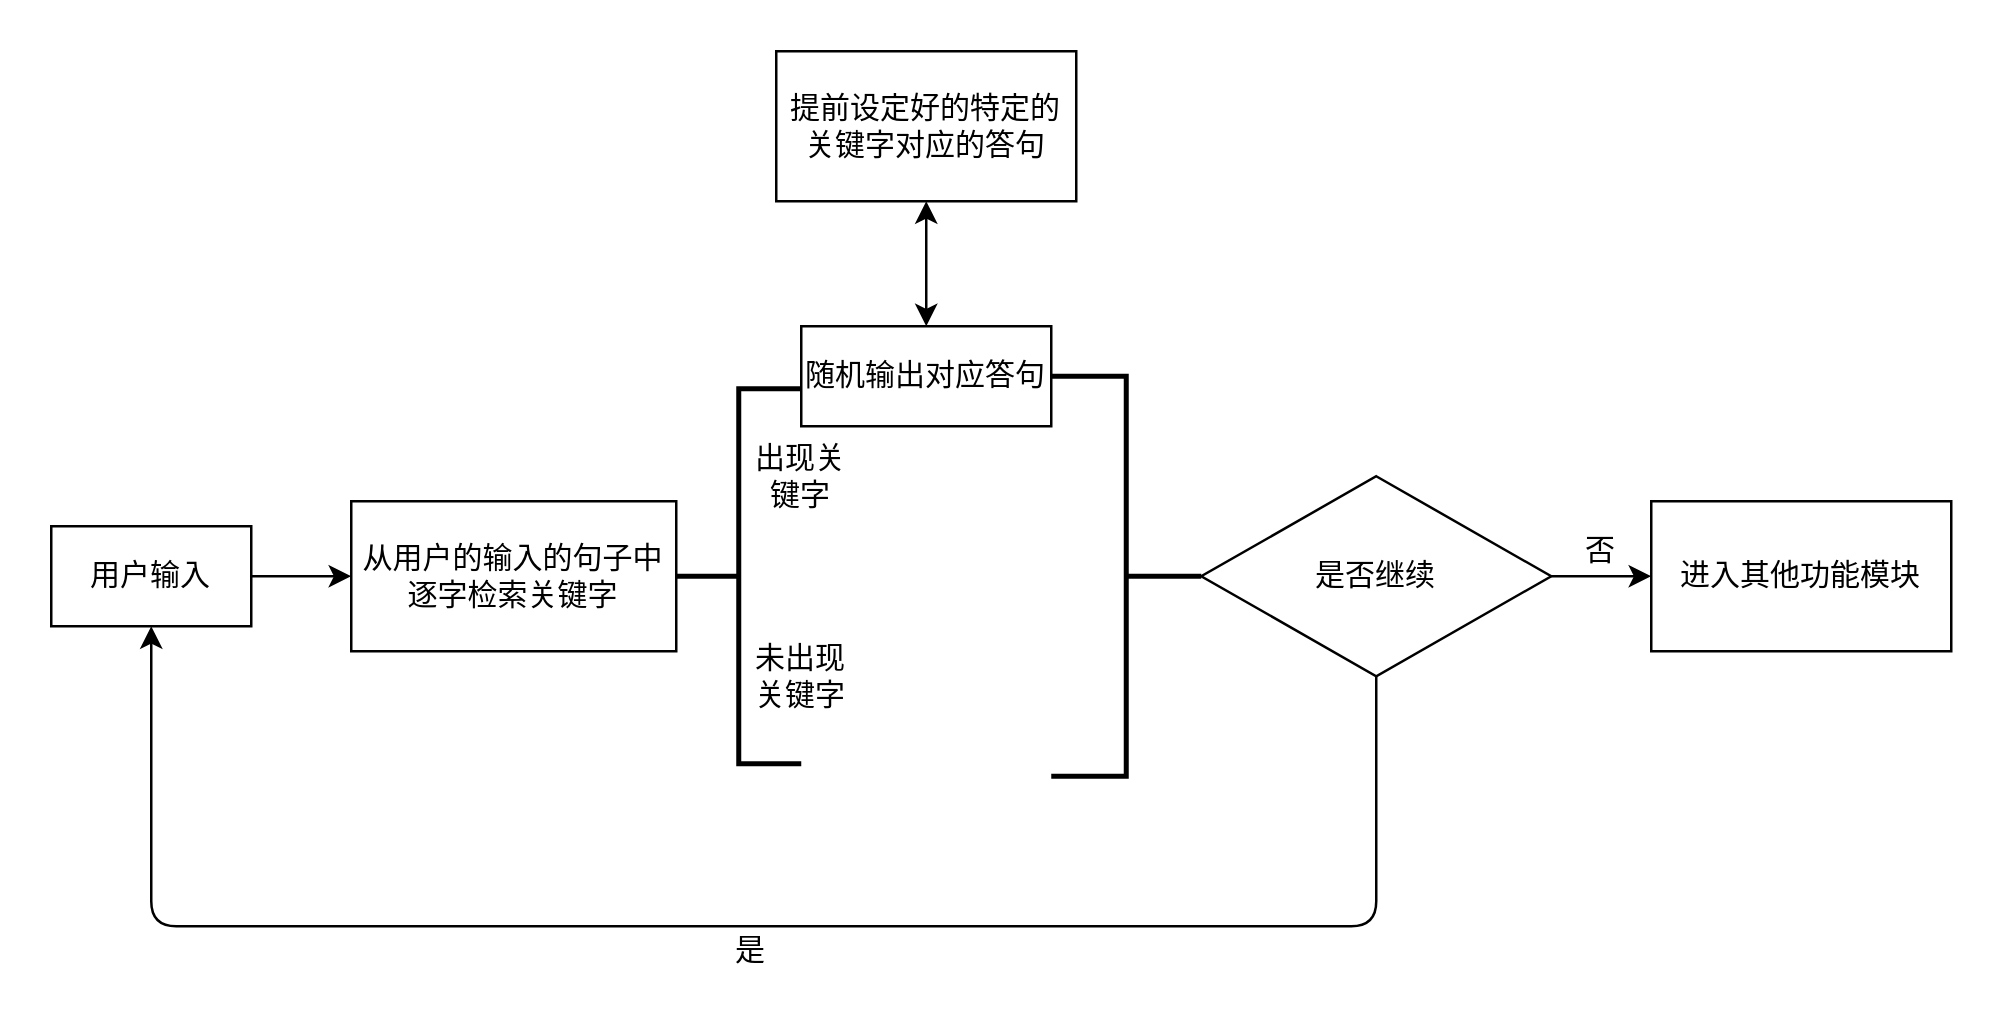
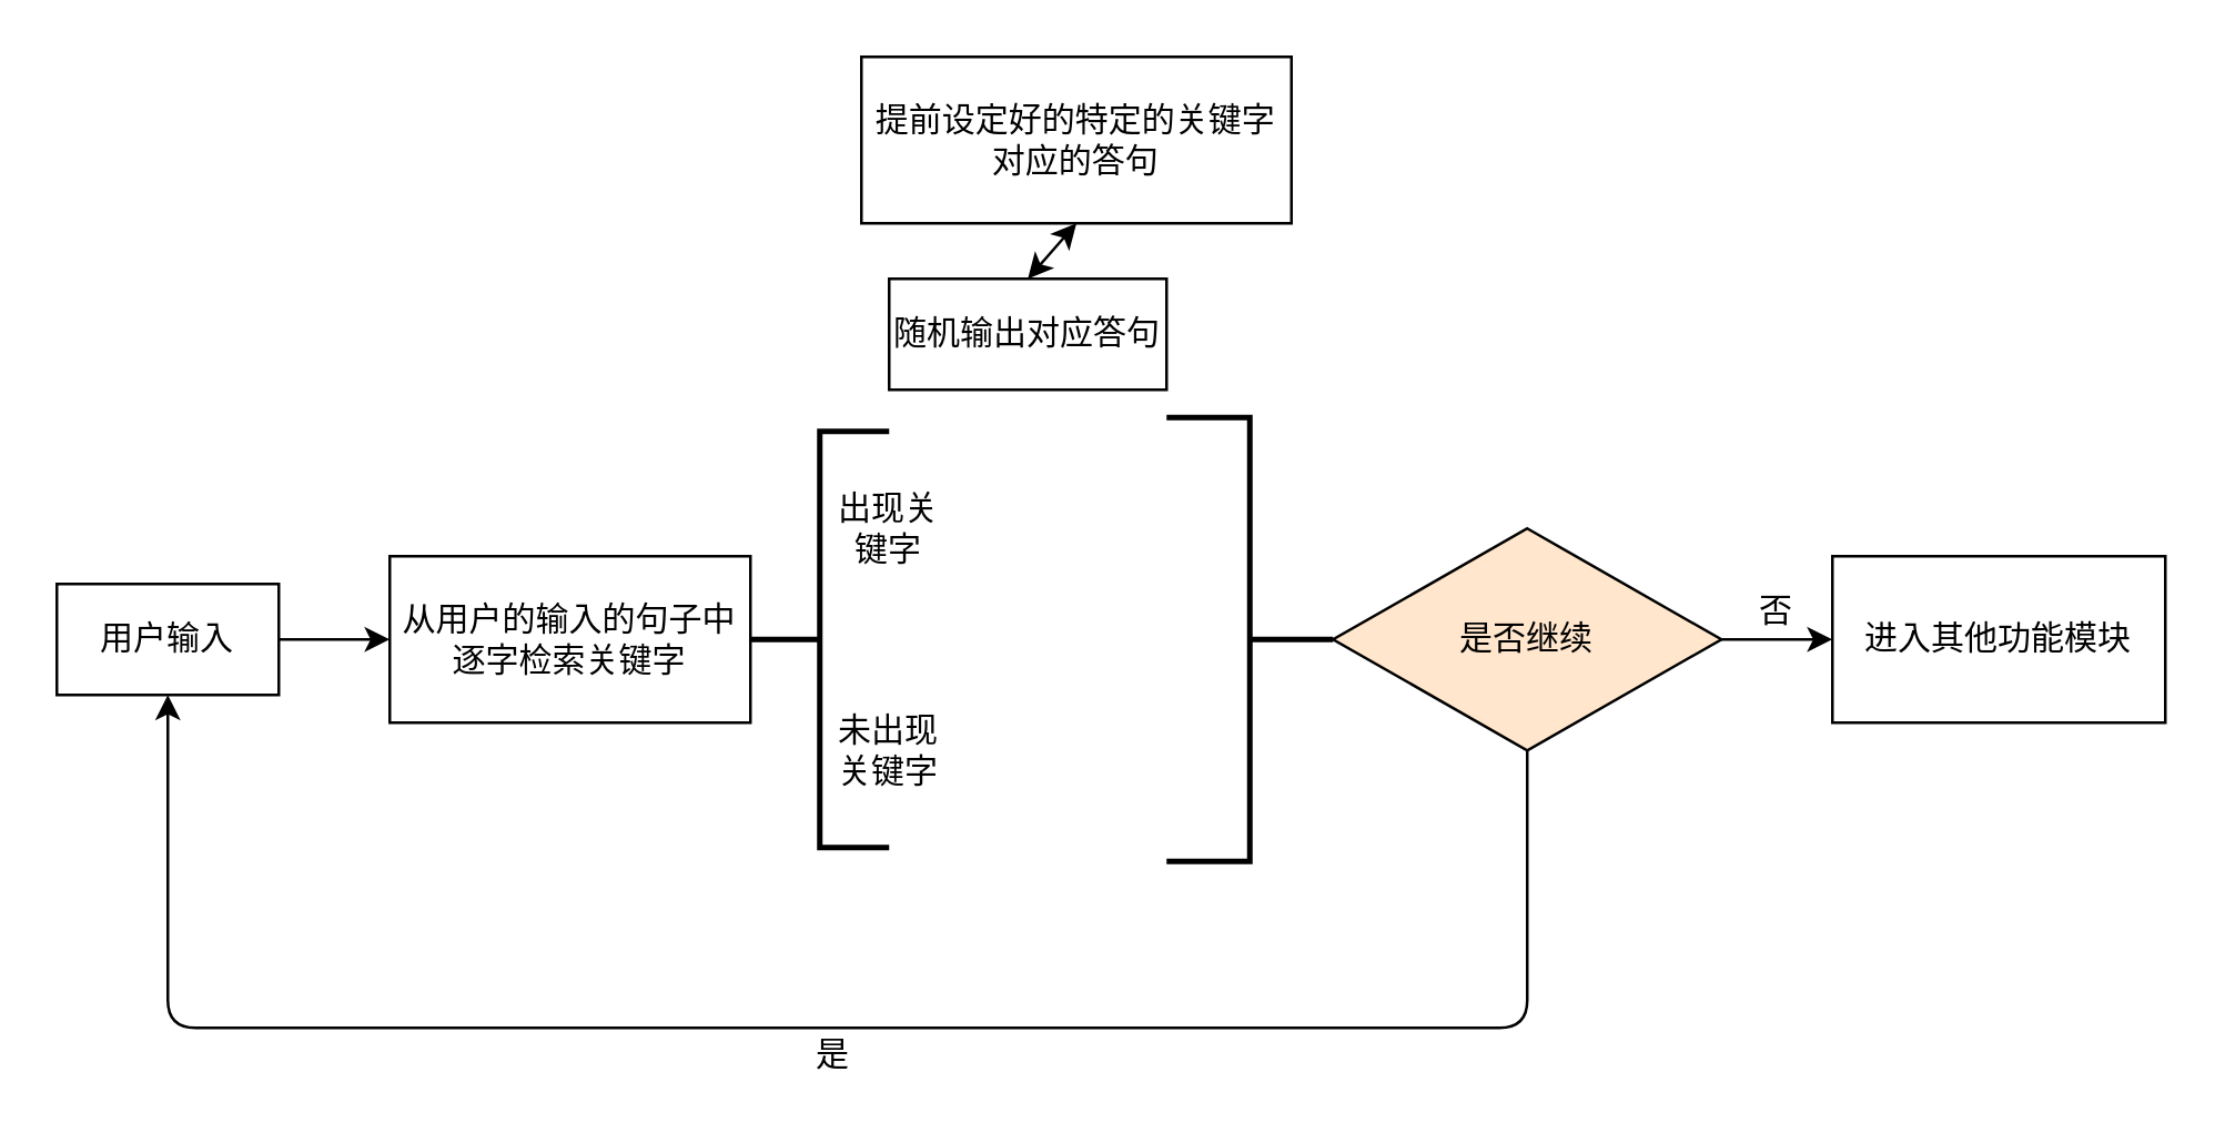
  <mxCell id="0" />
  <mxCell id="1" parent="0" />
  <mxCell id="2" value="用户输入" style="rounded=0;whiteSpace=wrap;html=1;" vertex="1" parent="1"><mxGeometry x="20" y="210" width="80" height="40" as="geometry" /></mxCell>
  <mxCell id="3" value="从用户的输入的句子中逐字检索关键字" style="rounded=0;whiteSpace=wrap;html=1;" vertex="1" parent="1"><mxGeometry x="140" y="200" width="130" height="60" as="geometry" /></mxCell>
  <mxCell id="4" value="" style="strokeWidth=2;html=1;shape=mxgraph.flowchart.annotation_2;align=left;labelPosition=right;pointerEvents=1;" vertex="1" parent="1"><mxGeometry x="270" y="155" width="50" height="150" as="geometry" /></mxCell>
  <mxCell id="5" value="出现关键字" style="text;html=1;strokeColor=none;fillColor=none;align=center;verticalAlign=middle;whiteSpace=wrap;rounded=0;" vertex="1" parent="1"><mxGeometry x="300" y="180" width="40" height="20" as="geometry" /></mxCell>
  <mxCell id="6" value="未出现关键字" style="text;html=1;strokeColor=none;fillColor=none;align=center;verticalAlign=middle;whiteSpace=wrap;rounded=0;" vertex="1" parent="1"><mxGeometry x="300" y="260" width="40" height="20" as="geometry" /></mxCell>
- <mxCell id="7" value="提前设定好的特定的关键字对应的答句" style="rounded=0;whiteSpace=wrap;html=1;" vertex="1" parent="1"><mxGeometry x="310" y="20" width="120" height="60" as="geometry" /></mxCell>
- <mxCell id="8" value="随机输出对应答句" style="rounded=0;whiteSpace=wrap;html=1;" vertex="1" parent="1"><mxGeometry x="320" y="130" width="100" height="40" as="geometry" /></mxCell>
+ <mxCell id="7" value="提前设定好的特定的关键字对应的答句" style="rounded=0;whiteSpace=wrap;html=1;" vertex="1" parent="1"><mxGeometry x="310" y="20" width="155" height="60" as="geometry" /></mxCell>
+ <mxCell id="8" value="随机输出对应答句" style="rounded=0;whiteSpace=wrap;html=1;" vertex="1" parent="1"><mxGeometry x="320" y="100" width="100" height="40" as="geometry" /></mxCell>
  <mxCell id="9" value="" style="endArrow=classic;startArrow=classic;html=1;entryX=0.5;entryY=1;entryDx=0;entryDy=0;exitX=0.5;exitY=0;exitDx=0;exitDy=0;" edge="1" parent="1" source="8" target="7"><mxGeometry width="50" height="50" relative="1" as="geometry"><mxPoint x="330" y="260" as="sourcePoint" /><mxPoint x="380" y="210" as="targetPoint" /></mxGeometry></mxCell>
  <mxCell id="10" value="" style="endArrow=classic;html=1;exitX=1;exitY=0.5;exitDx=0;exitDy=0;" edge="1" parent="1" source="2"><mxGeometry width="50" height="50" relative="1" as="geometry"><mxPoint x="330" y="260" as="sourcePoint" /><mxPoint x="140" y="230" as="targetPoint" /></mxGeometry></mxCell>
- <mxCell id="11" value="是否继续" style="rhombus;whiteSpace=wrap;html=1;" vertex="1" parent="1"><mxGeometry x="480" y="190" width="140" height="80" as="geometry" /></mxCell>
+ <mxCell id="11" value="是否继续" style="rhombus;whiteSpace=wrap;html=1;fillColor=#ffe6cc;" vertex="1" parent="1"><mxGeometry x="480" y="190" width="140" height="80" as="geometry" /></mxCell>
  <mxCell id="12" value="" style="strokeWidth=2;html=1;shape=mxgraph.flowchart.annotation_2;align=left;labelPosition=right;pointerEvents=1;rotation=-180;" vertex="1" parent="1"><mxGeometry x="420" y="150" width="60" height="160" as="geometry" /></mxCell>
  <mxCell id="13" value="" style="endArrow=classic;html=1;exitX=0.5;exitY=1;exitDx=0;exitDy=0;entryX=0.5;entryY=1;entryDx=0;entryDy=0;" edge="1" parent="1" source="11" target="2"><mxGeometry width="50" height="50" relative="1" as="geometry"><mxPoint x="330" y="260" as="sourcePoint" /><mxPoint x="380" y="210" as="targetPoint" /><Array as="points"><mxPoint x="550" y="370" /><mxPoint x="60" y="370" /><mxPoint x="60" y="290" /></Array></mxGeometry></mxCell>
  <mxCell id="14" value="是" style="text;html=1;strokeColor=none;fillColor=none;align=center;verticalAlign=middle;whiteSpace=wrap;rounded=0;" vertex="1" parent="1"><mxGeometry x="280" y="370" width="40" height="20" as="geometry" /></mxCell>
  <mxCell id="15" value="" style="endArrow=classic;html=1;exitX=1;exitY=0.5;exitDx=0;exitDy=0;" edge="1" parent="1" source="11"><mxGeometry width="50" height="50" relative="1" as="geometry"><mxPoint x="400" y="260" as="sourcePoint" /><mxPoint x="660" y="230" as="targetPoint" /></mxGeometry></mxCell>
  <mxCell id="16" value="否" style="text;html=1;strokeColor=none;fillColor=none;align=center;verticalAlign=middle;whiteSpace=wrap;rounded=0;" vertex="1" parent="1"><mxGeometry x="620" y="210" width="40" height="20" as="geometry" /></mxCell>
  <mxCell id="17" value="进入其他功能模块" style="rounded=0;whiteSpace=wrap;html=1;" vertex="1" parent="1"><mxGeometry x="660" y="200" width="120" height="60" as="geometry" /></mxCell>
